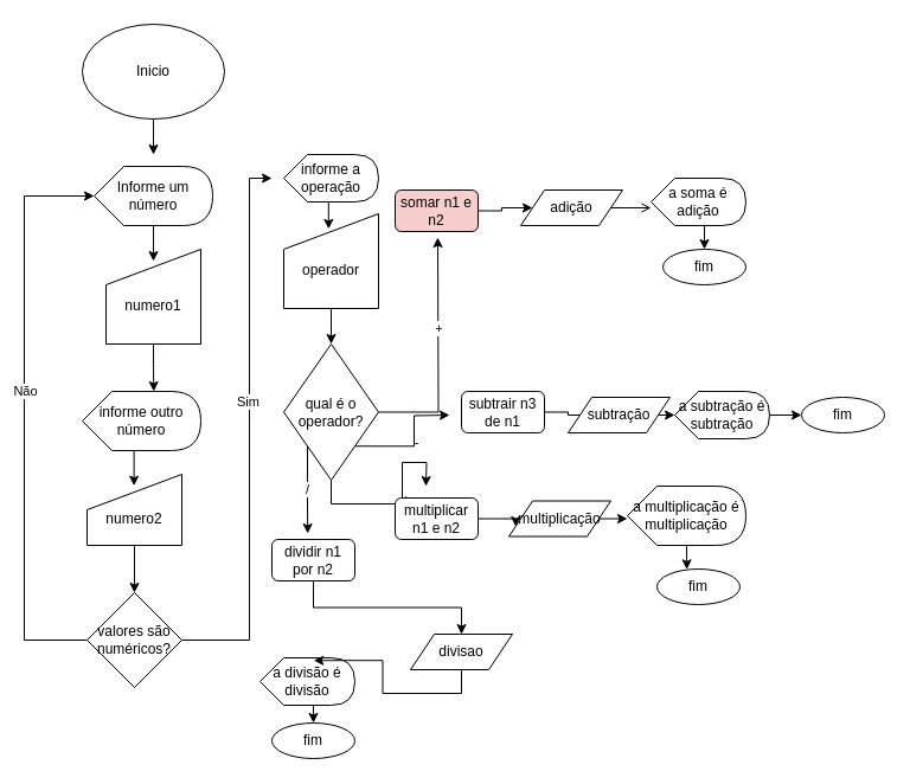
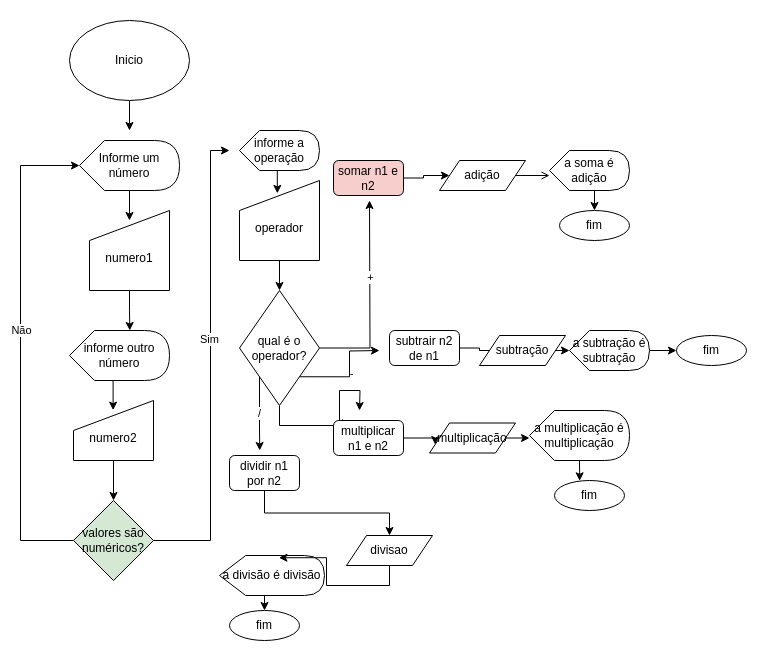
  <mxCell id="0" />
  <mxCell id="1" parent="0" />
  <mxCell id="2" style="edgeStyle=orthogonalEdgeStyle;rounded=0;orthogonalLoop=1;jettySize=auto;html=1;exitX=0.5;exitY=1;exitDx=0;exitDy=0;" edge="1" parent="1" source="3"><mxGeometry relative="1" as="geometry"><mxPoint x="129" y="130" as="targetPoint" /></mxGeometry></mxCell>
  <mxCell id="3" value="Inicio" style="ellipse;whiteSpace=wrap;html=1;" vertex="1" parent="1"><mxGeometry x="69" y="20" width="120" height="80" as="geometry" /></mxCell>
  <mxCell id="4" style="edgeStyle=orthogonalEdgeStyle;rounded=0;orthogonalLoop=1;jettySize=auto;html=1;exitX=0;exitY=0;exitDx=50;exitDy=50;exitPerimeter=0;" edge="1" parent="1" source="5"><mxGeometry relative="1" as="geometry"><mxPoint x="129" y="220" as="targetPoint" /></mxGeometry></mxCell>
  <mxCell id="5" value="Informe um número" style="shape=display;whiteSpace=wrap;html=1;" vertex="1" parent="1"><mxGeometry x="79" y="140" width="100" height="50" as="geometry" /></mxCell>
  <mxCell id="6" value="&lt;div&gt;&lt;br&gt;&lt;/div&gt;numero1" style="shape=manualInput;whiteSpace=wrap;html=1;" vertex="1" parent="1"><mxGeometry x="89" y="210" width="80" height="80" as="geometry" /></mxCell>
  <mxCell id="7" value="informe outro número" style="shape=display;whiteSpace=wrap;html=1;" vertex="1" parent="1"><mxGeometry x="69" y="330" width="100" height="50" as="geometry" /></mxCell>
  <mxCell id="8" style="edgeStyle=orthogonalEdgeStyle;rounded=0;orthogonalLoop=1;jettySize=auto;html=1;exitX=0.5;exitY=1;exitDx=0;exitDy=0;entryX=0.5;entryY=0;entryDx=0;entryDy=0;" edge="1" parent="1" source="9" target="16"><mxGeometry relative="1" as="geometry" /></mxCell>
  <mxCell id="9" value="&lt;div&gt;&lt;br&gt;&lt;/div&gt;numero2" style="shape=manualInput;whiteSpace=wrap;html=1;" vertex="1" parent="1"><mxGeometry x="73" y="400" width="80" height="60" as="geometry" /></mxCell>
  <mxCell id="10" style="edgeStyle=orthogonalEdgeStyle;rounded=0;orthogonalLoop=1;jettySize=auto;html=1;exitX=0.5;exitY=1;exitDx=0;exitDy=0;entryX=0.603;entryY=0;entryDx=0;entryDy=0;entryPerimeter=0;" edge="1" parent="1" source="6" target="7"><mxGeometry relative="1" as="geometry" /></mxCell>
  <mxCell id="11" style="edgeStyle=orthogonalEdgeStyle;rounded=0;orthogonalLoop=1;jettySize=auto;html=1;exitX=0;exitY=0;exitDx=50;exitDy=50;exitPerimeter=0;entryX=0.495;entryY=0.161;entryDx=0;entryDy=0;entryPerimeter=0;" edge="1" parent="1" source="7" target="9"><mxGeometry relative="1" as="geometry" /></mxCell>
  <mxCell id="12" style="edgeStyle=orthogonalEdgeStyle;rounded=0;orthogonalLoop=1;jettySize=auto;html=1;exitX=0;exitY=0.5;exitDx=0;exitDy=0;entryX=0;entryY=0.5;entryDx=0;entryDy=0;entryPerimeter=0;" edge="1" parent="1" source="16" target="5"><mxGeometry relative="1" as="geometry"><mxPoint x="19" y="60" as="targetPoint" /><Array as="points"><mxPoint x="20" y="540" /><mxPoint x="20" y="165" /></Array></mxGeometry></mxCell>
  <mxCell id="13" value="Não" style="edgeLabel;html=1;align=center;verticalAlign=middle;resizable=0;points=[];" vertex="1" connectable="0" parent="12"><mxGeometry x="0.084" relative="1" as="geometry"><mxPoint as="offset" /></mxGeometry></mxCell>
  <mxCell id="14" style="edgeStyle=orthogonalEdgeStyle;rounded=0;orthogonalLoop=1;jettySize=auto;html=1;exitX=1;exitY=0.5;exitDx=0;exitDy=0;" edge="1" parent="1" source="16"><mxGeometry relative="1" as="geometry"><mxPoint x="229" y="150" as="targetPoint" /><Array as="points"><mxPoint x="210" y="540" /><mxPoint x="210" y="150" /></Array></mxGeometry></mxCell>
  <mxCell id="15" value="Sim" style="edgeLabel;html=1;align=center;verticalAlign=middle;resizable=0;points=[];" vertex="1" connectable="0" parent="14"><mxGeometry x="0.111" y="2" relative="1" as="geometry"><mxPoint as="offset" /></mxGeometry></mxCell>
- <mxCell id="16" value="valores são numéricos?" style="rhombus;whiteSpace=wrap;html=1;" vertex="1" parent="1"><mxGeometry x="73" y="500" width="80" height="80" as="geometry" /></mxCell>
+ <mxCell id="16" value="valores são numéricos?" style="rhombus;whiteSpace=wrap;html=1;fillColor=#d5e8d4;" vertex="1" parent="1"><mxGeometry x="73" y="500" width="80" height="80" as="geometry" /></mxCell>
  <mxCell id="17" value="informe a operação" style="shape=display;whiteSpace=wrap;html=1;" vertex="1" parent="1"><mxGeometry x="239" y="130" width="80" height="40" as="geometry" /></mxCell>
  <mxCell id="18" style="edgeStyle=orthogonalEdgeStyle;rounded=0;orthogonalLoop=1;jettySize=auto;html=1;exitX=0.5;exitY=1;exitDx=0;exitDy=0;entryX=0.5;entryY=0;entryDx=0;entryDy=0;" edge="1" parent="1" source="19" target="29"><mxGeometry relative="1" as="geometry" /></mxCell>
  <mxCell id="19" value="&lt;div&gt;&lt;br&gt;&lt;/div&gt;operador" style="shape=manualInput;whiteSpace=wrap;html=1;" vertex="1" parent="1"><mxGeometry x="239" y="180" width="80" height="80" as="geometry" /></mxCell>
  <mxCell id="20" style="edgeStyle=orthogonalEdgeStyle;rounded=0;orthogonalLoop=1;jettySize=auto;html=1;exitX=0;exitY=0;exitDx=40;exitDy=40;exitPerimeter=0;entryX=0.473;entryY=0.161;entryDx=0;entryDy=0;entryPerimeter=0;" edge="1" parent="1" source="17" target="19"><mxGeometry relative="1" as="geometry" /></mxCell>
  <mxCell id="21" style="edgeStyle=orthogonalEdgeStyle;rounded=0;orthogonalLoop=1;jettySize=auto;html=1;exitX=1;exitY=0.5;exitDx=0;exitDy=0;" edge="1" parent="1" source="29"><mxGeometry relative="1" as="geometry"><mxPoint x="369" y="200" as="targetPoint" /></mxGeometry></mxCell>
  <mxCell id="22" value="+" style="edgeLabel;html=1;align=center;verticalAlign=middle;resizable=0;points=[];" vertex="1" connectable="0" parent="21"><mxGeometry x="0.236" relative="1" as="geometry"><mxPoint as="offset" /></mxGeometry></mxCell>
  <mxCell id="23" style="edgeStyle=orthogonalEdgeStyle;rounded=0;orthogonalLoop=1;jettySize=auto;html=1;exitX=1;exitY=1;exitDx=0;exitDy=0;" edge="1" parent="1" source="29"><mxGeometry relative="1" as="geometry"><mxPoint x="379" y="350" as="targetPoint" /></mxGeometry></mxCell>
  <mxCell id="24" value="-" style="edgeLabel;html=1;align=center;verticalAlign=middle;resizable=0;points=[];" vertex="1" connectable="0" parent="23"><mxGeometry x="0.016" y="-1" relative="1" as="geometry"><mxPoint as="offset" /></mxGeometry></mxCell>
  <mxCell id="25" style="edgeStyle=orthogonalEdgeStyle;rounded=0;orthogonalLoop=1;jettySize=auto;html=1;exitX=0.5;exitY=1;exitDx=0;exitDy=0;" edge="1" parent="1" source="29"><mxGeometry relative="1" as="geometry"><mxPoint x="359" y="410" as="targetPoint" /></mxGeometry></mxCell>
  <mxCell id="26" value="*" style="edgeLabel;html=1;align=center;verticalAlign=middle;resizable=0;points=[];" vertex="1" connectable="0" parent="25"><mxGeometry x="0.066" y="-2" relative="1" as="geometry"><mxPoint as="offset" /></mxGeometry></mxCell>
  <mxCell id="27" style="edgeStyle=orthogonalEdgeStyle;rounded=0;orthogonalLoop=1;jettySize=auto;html=1;exitX=0;exitY=1;exitDx=0;exitDy=0;" edge="1" parent="1" source="29"><mxGeometry relative="1" as="geometry"><mxPoint x="259.222" y="450" as="targetPoint" /></mxGeometry></mxCell>
  <mxCell id="28" value="/" style="edgeLabel;html=1;align=center;verticalAlign=middle;resizable=0;points=[];" vertex="1" connectable="0" parent="27"><mxGeometry x="-0.043" y="-1" relative="1" as="geometry"><mxPoint as="offset" /></mxGeometry></mxCell>
  <mxCell id="29" value="qual é o operador?" style="rhombus;whiteSpace=wrap;html=1;" vertex="1" parent="1"><mxGeometry x="239" y="290" width="80" height="115" as="geometry" /></mxCell>
  <mxCell id="30" style="edgeStyle=orthogonalEdgeStyle;rounded=0;orthogonalLoop=1;jettySize=auto;html=1;exitX=0.5;exitY=1;exitDx=0;exitDy=0;" edge="1" parent="1" source="29" target="29"><mxGeometry relative="1" as="geometry" /></mxCell>
  <mxCell id="31" style="edgeStyle=orthogonalEdgeStyle;rounded=0;orthogonalLoop=1;jettySize=auto;html=1;exitX=1;exitY=0.5;exitDx=0;exitDy=0;" edge="1" parent="1" source="32" target="40"><mxGeometry relative="1" as="geometry" /></mxCell>
  <mxCell id="32" value="somar n1 e n2" style="rounded=1;whiteSpace=wrap;html=1;fillColor=#f8cecc;" vertex="1" parent="1"><mxGeometry x="333" y="160" width="70" height="35" as="geometry" /></mxCell>
  <mxCell id="33" style="edgeStyle=orthogonalEdgeStyle;rounded=0;orthogonalLoop=1;jettySize=auto;html=1;exitX=0.5;exitY=1;exitDx=0;exitDy=0;entryX=0.5;entryY=0;entryDx=0;entryDy=0;" edge="1" parent="1" source="34" target="39"><mxGeometry relative="1" as="geometry" /></mxCell>
  <mxCell id="34" value="dividir n1 por n2" style="rounded=1;whiteSpace=wrap;html=1;" vertex="1" parent="1"><mxGeometry x="229" y="455" width="70" height="35" as="geometry" /></mxCell>
  <mxCell id="35" style="edgeStyle=orthogonalEdgeStyle;rounded=0;orthogonalLoop=1;jettySize=auto;html=1;exitX=1;exitY=0.5;exitDx=0;exitDy=0;entryX=0;entryY=0.75;entryDx=0;entryDy=0;" edge="1" parent="1" source="36" target="43"><mxGeometry relative="1" as="geometry" /></mxCell>
  <mxCell id="36" value="multiplicar n1 e n2" style="rounded=1;whiteSpace=wrap;html=1;" vertex="1" parent="1"><mxGeometry x="333" y="420" width="70" height="35" as="geometry" /></mxCell>
  <mxCell id="37" style="edgeStyle=orthogonalEdgeStyle;rounded=0;orthogonalLoop=1;jettySize=auto;html=1;exitX=1;exitY=0.5;exitDx=0;exitDy=0;" edge="1" parent="1" source="38" target="41"><mxGeometry relative="1" as="geometry" /></mxCell>
- <mxCell id="38" value="subtrair n3 de n1" style="rounded=1;whiteSpace=wrap;html=1;" vertex="1" parent="1"><mxGeometry x="389" y="330" width="70" height="35" as="geometry" /></mxCell>
+ <mxCell id="38" value="subtrair n2 de n1" style="rounded=1;whiteSpace=wrap;html=1;" vertex="1" parent="1"><mxGeometry x="389" y="330" width="70" height="35" as="geometry" /></mxCell>
  <mxCell id="39" value="divisao" style="shape=parallelogram;perimeter=parallelogramPerimeter;whiteSpace=wrap;html=1;fixedSize=1;" vertex="1" parent="1"><mxGeometry x="346" y="535" width="86" height="30" as="geometry" /></mxCell>
  <mxCell id="40" value="adição" style="shape=parallelogram;perimeter=parallelogramPerimeter;whiteSpace=wrap;html=1;fixedSize=1;" vertex="1" parent="1"><mxGeometry x="439" y="160" width="86" height="30" as="geometry" /></mxCell>
  <mxCell id="41" value="subtração" style="shape=parallelogram;perimeter=parallelogramPerimeter;whiteSpace=wrap;html=1;fixedSize=1;" vertex="1" parent="1"><mxGeometry x="479" y="335" width="86" height="30" as="geometry" /></mxCell>
  <mxCell id="42" style="edgeStyle=orthogonalEdgeStyle;rounded=0;orthogonalLoop=1;jettySize=auto;html=1;exitX=1;exitY=0.5;exitDx=0;exitDy=0;" edge="1" parent="1" source="43"><mxGeometry relative="1" as="geometry"><mxPoint x="529" y="437.778" as="targetPoint" /></mxGeometry></mxCell>
  <mxCell id="43" value="multiplicação" style="shape=parallelogram;perimeter=parallelogramPerimeter;whiteSpace=wrap;html=1;fixedSize=1;" vertex="1" parent="1"><mxGeometry x="429" y="422.5" width="86" height="30" as="geometry" /></mxCell>
  <mxCell id="44" style="edgeStyle=orthogonalEdgeStyle;rounded=0;orthogonalLoop=1;jettySize=auto;html=1;exitX=0;exitY=0;exitDx=40;exitDy=40;exitPerimeter=0;entryX=0.5;entryY=0;entryDx=0;entryDy=0;" edge="1" parent="1" source="45" target="54"><mxGeometry relative="1" as="geometry" /></mxCell>
- <mxCell id="45" value="a divisão é divisão" style="shape=display;whiteSpace=wrap;html=1;" vertex="1" parent="1"><mxGeometry x="219" y="555" width="80" height="40" as="geometry" /></mxCell>
+ <mxCell id="45" value="a divisão é divisão" style="shape=display;whiteSpace=wrap;html=1;" vertex="1" parent="1"><mxGeometry x="219" y="555" width="105" height="40" as="geometry" /></mxCell>
  <mxCell id="46" style="edgeStyle=orthogonalEdgeStyle;rounded=0;orthogonalLoop=1;jettySize=auto;html=1;exitX=0;exitY=0;exitDx=40;exitDy=40;exitPerimeter=0;entryX=0.5;entryY=0;entryDx=0;entryDy=0;" edge="1" parent="1" source="47" target="56"><mxGeometry relative="1" as="geometry" /></mxCell>
  <mxCell id="47" value="a soma é adição" style="shape=display;whiteSpace=wrap;html=1;" vertex="1" parent="1"><mxGeometry x="549" y="150" width="80" height="40" as="geometry" /></mxCell>
  <mxCell id="48" style="edgeStyle=orthogonalEdgeStyle;rounded=0;orthogonalLoop=1;jettySize=auto;html=1;exitX=1;exitY=0.5;exitDx=0;exitDy=0;exitPerimeter=0;entryX=0;entryY=0.5;entryDx=0;entryDy=0;" edge="1" parent="1" source="49" target="55"><mxGeometry relative="1" as="geometry" /></mxCell>
  <mxCell id="49" value="a subtração é subtração" style="shape=display;whiteSpace=wrap;html=1;" vertex="1" parent="1"><mxGeometry x="569" y="330" width="80" height="40" as="geometry" /></mxCell>
  <mxCell id="50" value="a multiplicação é multiplicação" style="shape=display;whiteSpace=wrap;html=1;" vertex="1" parent="1"><mxGeometry x="529" y="410" width="100" height="50" as="geometry" /></mxCell>
  <mxCell id="51" style="edgeStyle=orthogonalEdgeStyle;rounded=0;orthogonalLoop=1;jettySize=auto;html=1;exitX=1;exitY=0.5;exitDx=0;exitDy=0;entryX=0;entryY=0.625;entryDx=0;entryDy=0;entryPerimeter=0;endArrow=open;" edge="1" parent="1" source="40" target="47"><mxGeometry relative="1" as="geometry" /></mxCell>
  <mxCell id="52" style="edgeStyle=orthogonalEdgeStyle;rounded=0;orthogonalLoop=1;jettySize=auto;html=1;exitX=0.5;exitY=1;exitDx=0;exitDy=0;entryX=0.566;entryY=0.056;entryDx=0;entryDy=0;entryPerimeter=0;" edge="1" parent="1" source="39" target="45"><mxGeometry relative="1" as="geometry" /></mxCell>
  <mxCell id="53" style="edgeStyle=orthogonalEdgeStyle;rounded=0;orthogonalLoop=1;jettySize=auto;html=1;exitX=1;exitY=0.5;exitDx=0;exitDy=0;entryX=0;entryY=0.5;entryDx=0;entryDy=0;entryPerimeter=0;" edge="1" parent="1" source="41" target="49"><mxGeometry relative="1" as="geometry" /></mxCell>
  <mxCell id="54" value="fim" style="ellipse;whiteSpace=wrap;html=1;" vertex="1" parent="1"><mxGeometry x="229" y="610" width="70" height="30" as="geometry" /></mxCell>
  <mxCell id="55" value="fim" style="ellipse;whiteSpace=wrap;html=1;" vertex="1" parent="1"><mxGeometry x="676" y="335" width="70" height="30" as="geometry" /></mxCell>
  <mxCell id="56" value="fim" style="ellipse;whiteSpace=wrap;html=1;" vertex="1" parent="1"><mxGeometry x="559" y="210" width="70" height="30" as="geometry" /></mxCell>
  <mxCell id="57" value="fim" style="ellipse;whiteSpace=wrap;html=1;" vertex="1" parent="1"><mxGeometry x="554" y="480" width="70" height="30" as="geometry" /></mxCell>
  <mxCell id="58" style="edgeStyle=orthogonalEdgeStyle;rounded=0;orthogonalLoop=1;jettySize=auto;html=1;exitX=0;exitY=0;exitDx=50;exitDy=50;exitPerimeter=0;entryX=0.36;entryY=0.01;entryDx=0;entryDy=0;entryPerimeter=0;" edge="1" parent="1" source="50" target="57"><mxGeometry relative="1" as="geometry" /></mxCell>
